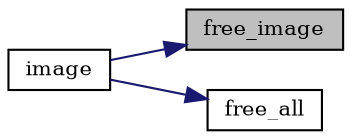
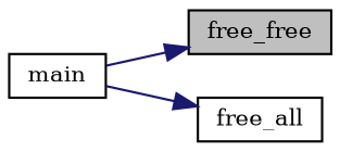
  digraph {
    fontname="DejaVu Serif"
    rankdir=RL
    node [color=black fillcolor=white fontname="DejaVu Serif" fontsize=10 shape=record style=filled]
    edge [color=midnightblue dir=back fontname="DejaVu Serif" fontsize=10 labelfontname=Helvetica labelfontsize=10 style=solid]
-   n1 [fillcolor=grey75 fontcolor=black height=0.2 label=free_image width=0.4]
-   n2 [height=0.2 label=image width=0.4]
+   n1 [fillcolor=grey75 fontcolor=black height=0.2 label=free_free width=0.4]
+   n2 [height=0.2 label=main width=0.4]
    n3 [height=0.2 label=free_all width=0.4]
    n1 -> n2
    n3 -> n2
  }
